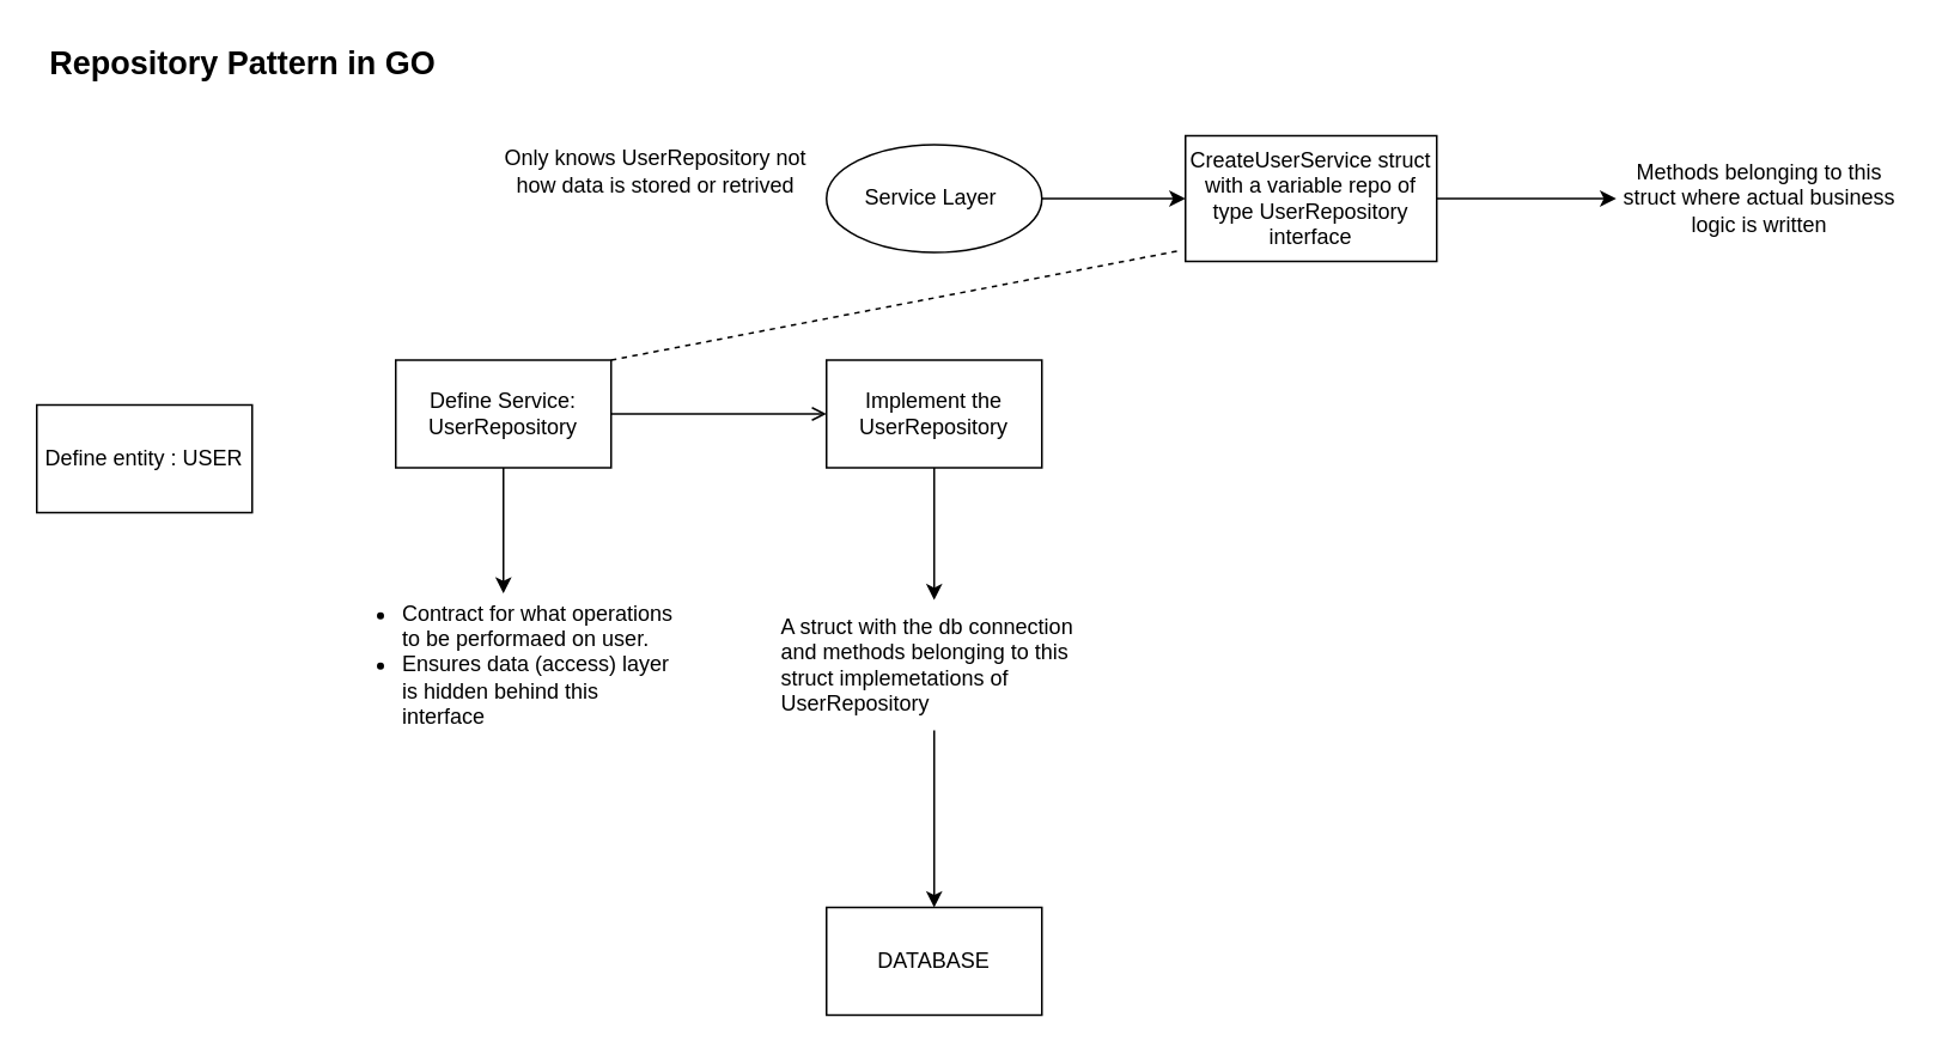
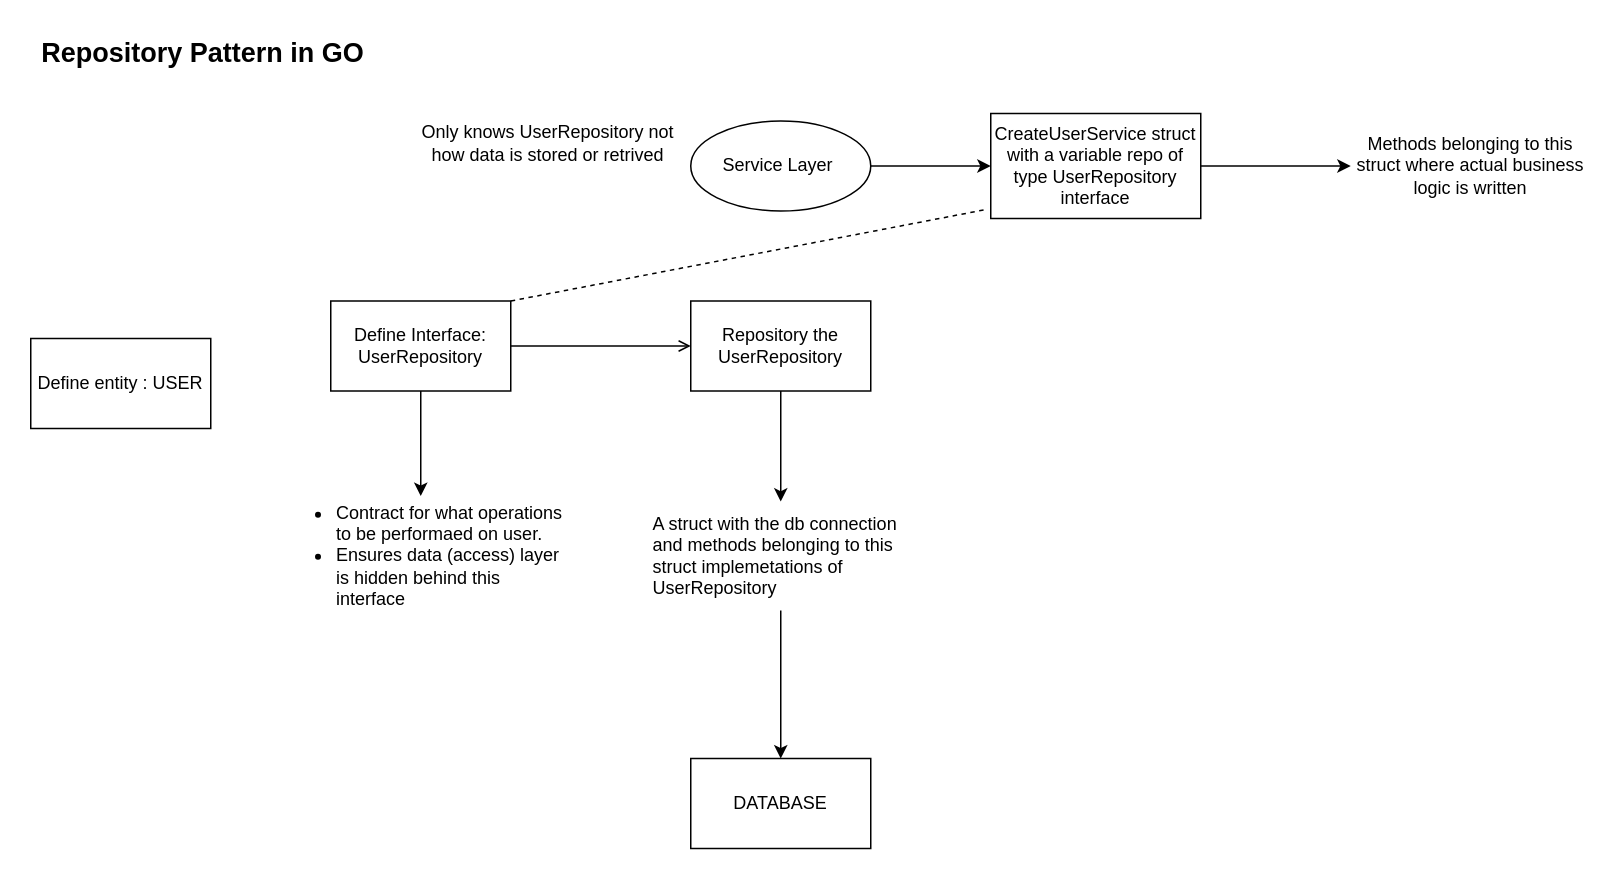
  <mxCell id="0" />
  <mxCell id="1" parent="0" />
  <mxCell id="2" value="Define entity : USER" style="rounded=0;whiteSpace=wrap;html=1;" vertex="1" parent="1"><mxGeometry x="20" y="225" width="120" height="60" as="geometry" /></mxCell>
  <mxCell id="3" value="" style="edgeStyle=orthogonalEdgeStyle;rounded=0;orthogonalLoop=1;jettySize=auto;html=1;" edge="1" parent="1" source="5" target="6"><mxGeometry relative="1" as="geometry" /></mxCell>
  <mxCell id="4" value="" style="edgeStyle=orthogonalEdgeStyle;rounded=0;orthogonalLoop=1;jettySize=auto;html=1;endArrow=open;" edge="1" parent="1" source="5" target="11"><mxGeometry relative="1" as="geometry" /></mxCell>
- <mxCell id="5" value="Define Service: UserRepository" style="rounded=0;whiteSpace=wrap;html=1;" vertex="1" parent="1"><mxGeometry x="220" y="200" width="120" height="60" as="geometry" /></mxCell>
+ <mxCell id="5" value="Define Interface: UserRepository" style="rounded=0;whiteSpace=wrap;html=1;" vertex="1" parent="1"><mxGeometry x="220" y="200" width="120" height="60" as="geometry" /></mxCell>
  <mxCell id="6" value="&lt;ul&gt;&lt;li style=&quot;text-align: left;&quot;&gt;Contract for what operations to be performaed on user.&lt;/li&gt;&lt;li style=&quot;text-align: left;&quot;&gt;Ensures data (access) layer is hidden behind this interface&lt;/li&gt;&lt;/ul&gt;" style="text;html=1;align=center;verticalAlign=middle;whiteSpace=wrap;rounded=0;" vertex="1" parent="1"><mxGeometry x="182.5" y="330" width="195" height="80" as="geometry" /></mxCell>
  <mxCell id="7" value="" style="edgeStyle=orthogonalEdgeStyle;rounded=0;orthogonalLoop=1;jettySize=auto;html=1;" edge="1" parent="1" source="8" target="16"><mxGeometry relative="1" as="geometry" /></mxCell>
  <mxCell id="8" value="Service Layer&amp;nbsp;" style="ellipse;whiteSpace=wrap;html=1;" vertex="1" parent="1"><mxGeometry x="460" y="80" width="120" height="60" as="geometry" /></mxCell>
  <mxCell id="9" value="Only knows UserRepository not how data is stored or retrived" style="text;html=1;align=center;verticalAlign=middle;whiteSpace=wrap;rounded=0;" vertex="1" parent="1"><mxGeometry x="270" y="90" width="190" height="10" as="geometry" /></mxCell>
  <mxCell id="10" value="" style="edgeStyle=orthogonalEdgeStyle;rounded=0;orthogonalLoop=1;jettySize=auto;html=1;" edge="1" parent="1" source="11" target="13"><mxGeometry relative="1" as="geometry" /></mxCell>
- <mxCell id="11" value="Implement the UserRepository" style="rounded=0;whiteSpace=wrap;html=1;" vertex="1" parent="1"><mxGeometry x="460" y="200" width="120" height="60" as="geometry" /></mxCell>
+ <mxCell id="11" value="Repository the UserRepository" style="rounded=0;whiteSpace=wrap;html=1;" vertex="1" parent="1"><mxGeometry x="460" y="200" width="120" height="60" as="geometry" /></mxCell>
  <mxCell id="12" value="" style="edgeStyle=orthogonalEdgeStyle;rounded=0;orthogonalLoop=1;jettySize=auto;html=1;" edge="1" parent="1" source="13" target="14"><mxGeometry relative="1" as="geometry" /></mxCell>
  <mxCell id="13" value="A struct with the db connection and methods belonging to this struct implemetations of UserRepository" style="text;html=1;align=left;verticalAlign=middle;whiteSpace=wrap;rounded=0;" vertex="1" parent="1"><mxGeometry x="432.5" y="333.75" width="175" height="72.5" as="geometry" /></mxCell>
  <mxCell id="14" value="DATABASE" style="whiteSpace=wrap;html=1;" vertex="1" parent="1"><mxGeometry x="460" y="505" width="120" height="60" as="geometry" /></mxCell>
  <mxCell id="15" value="" style="edgeStyle=orthogonalEdgeStyle;rounded=0;orthogonalLoop=1;jettySize=auto;html=1;" edge="1" parent="1" source="16" target="19"><mxGeometry relative="1" as="geometry" /></mxCell>
  <mxCell id="16" value="CreateUserService struct with a variable repo of type UserRepository interface" style="whiteSpace=wrap;html=1;rounded=0;" vertex="1" parent="1"><mxGeometry x="660" y="75" width="140" height="70" as="geometry" /></mxCell>
  <mxCell id="17" value="" style="endArrow=none;dashed=1;html=1;rounded=0;entryX=-0.021;entryY=0.914;entryDx=0;entryDy=0;exitX=1;exitY=0;exitDx=0;exitDy=0;entryPerimeter=0;" edge="1" parent="1" source="5" target="16"><mxGeometry width="50" height="50" relative="1" as="geometry"><mxPoint x="330" y="330" as="sourcePoint" /><mxPoint x="380" y="280" as="targetPoint" /></mxGeometry></mxCell>
  <mxCell id="18" value="&lt;font style=&quot;font-size: 18px;&quot;&gt;&lt;b&gt;Repository Pattern in GO&lt;/b&gt;&lt;/font&gt;" style="text;html=1;align=center;verticalAlign=middle;whiteSpace=wrap;rounded=0;" vertex="1" parent="1"><mxGeometry x="20" y="20" width="230" height="30" as="geometry" /></mxCell>
  <mxCell id="19" value="Methods belonging to this struct where actual business logic is written" style="text;html=1;align=center;verticalAlign=middle;whiteSpace=wrap;rounded=0;" vertex="1" parent="1"><mxGeometry x="900" y="82.5" width="160" height="55" as="geometry" /></mxCell>
